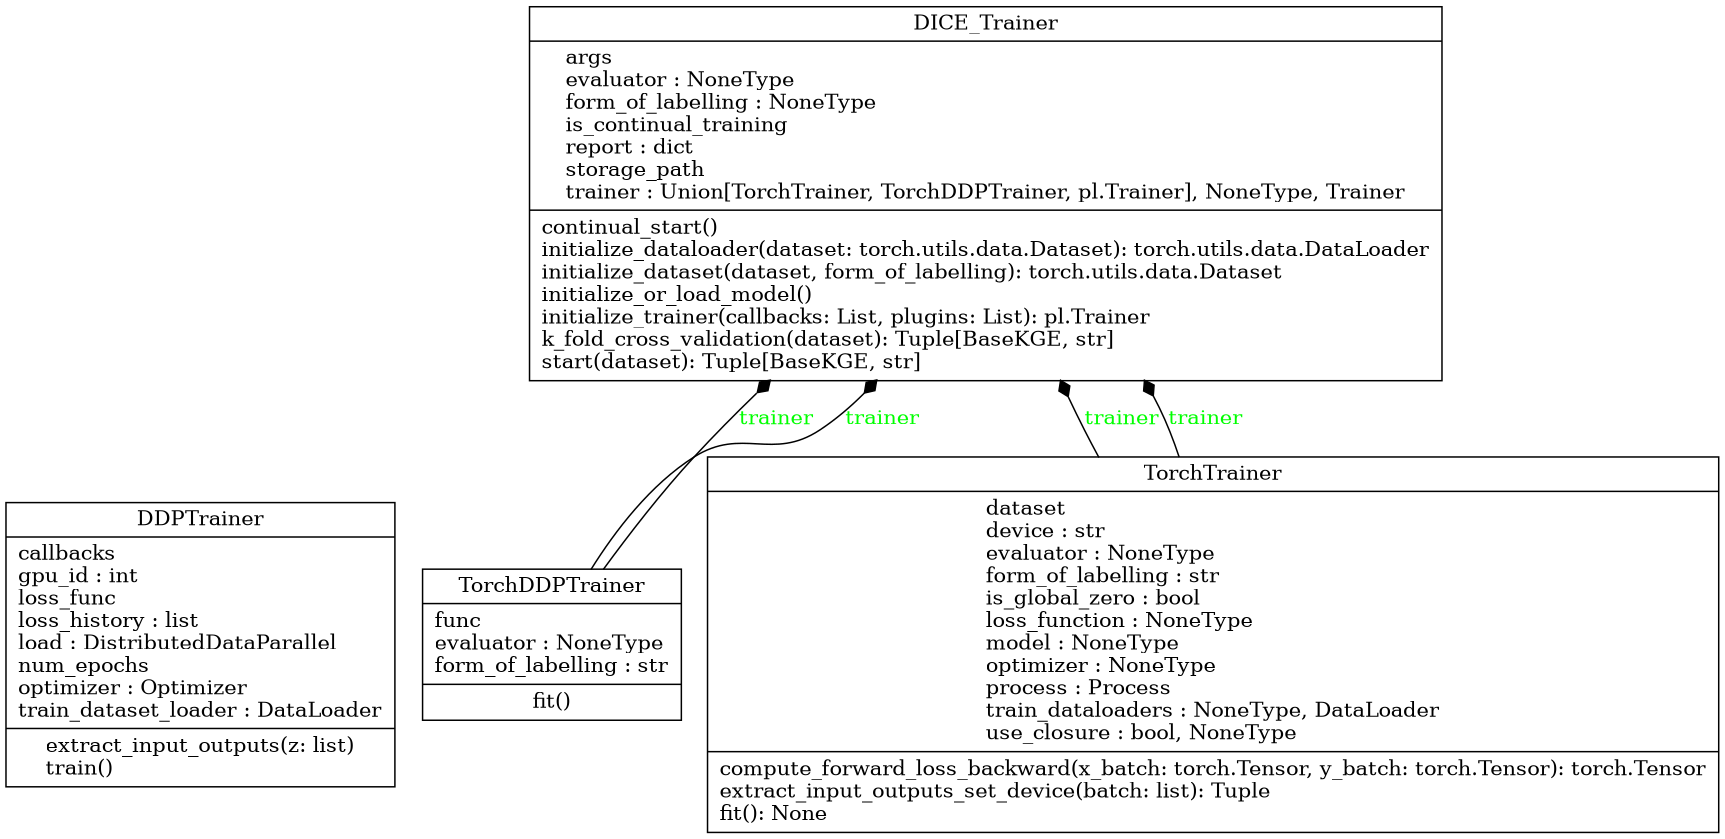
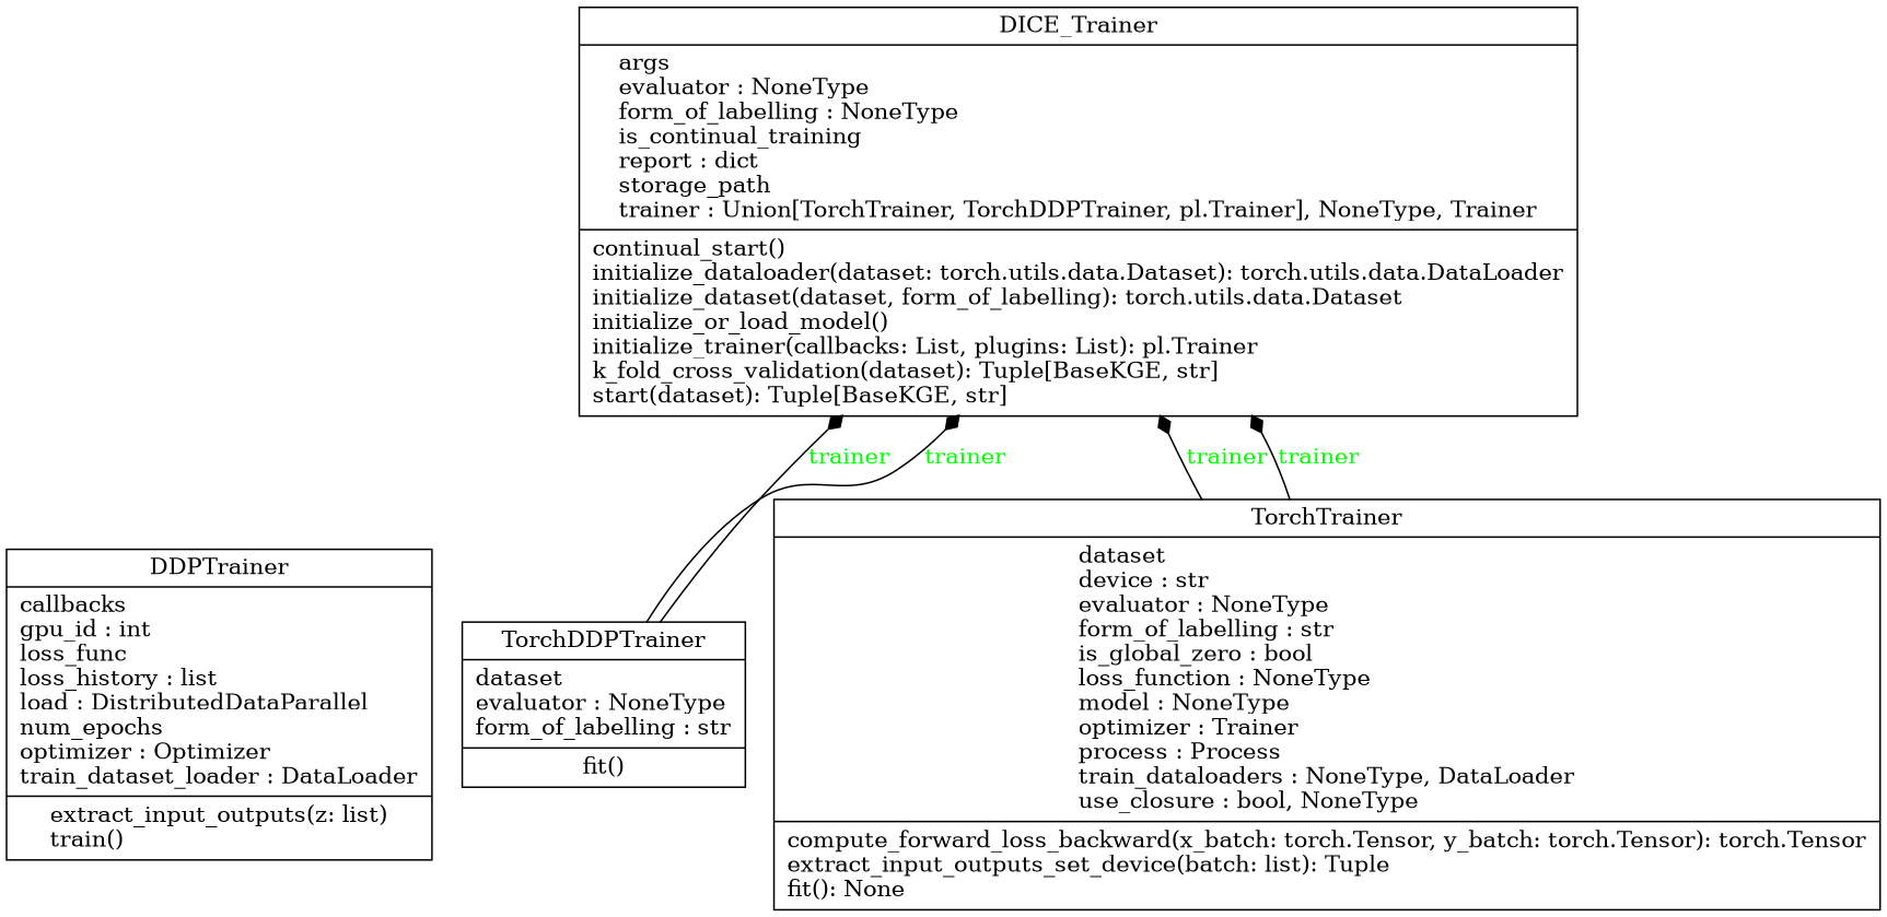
  digraph {
    rankdir=BT
    node [color=black fontcolor=black shape=record style=solid]
    edge [arrowhead=diamond arrowtail=none fontcolor=green style=solid]
    n1 [label=<{DDPTrainer|callbacks<br ALIGN="LEFT"/>gpu_id : int<br ALIGN="LEFT"/>loss_func<br ALIGN="LEFT"/>loss_history : list<br ALIGN="LEFT"/>load : DistributedDataParallel<br ALIGN="LEFT"/>num_epochs<br ALIGN="LEFT"/>optimizer : Optimizer<br ALIGN="LEFT"/>train_dataset_loader : DataLoader<br ALIGN="LEFT"/>|extract_input_outputs(z: list)<br ALIGN="LEFT"/>train()<br ALIGN="LEFT"/>}>]
    n2 [label=<{DICE_Trainer|args<br ALIGN="LEFT"/>evaluator : NoneType<br ALIGN="LEFT"/>form_of_labelling : NoneType<br ALIGN="LEFT"/>is_continual_training<br ALIGN="LEFT"/>report : dict<br ALIGN="LEFT"/>storage_path<br ALIGN="LEFT"/>trainer : Union[TorchTrainer, TorchDDPTrainer, pl.Trainer], NoneType, Trainer<br ALIGN="LEFT"/>|continual_start()<br ALIGN="LEFT"/>initialize_dataloader(dataset: torch.utils.data.Dataset): torch.utils.data.DataLoader<br ALIGN="LEFT"/>initialize_dataset(dataset, form_of_labelling): torch.utils.data.Dataset<br ALIGN="LEFT"/>initialize_or_load_model()<br ALIGN="LEFT"/>initialize_trainer(callbacks: List, plugins: List): pl.Trainer<br ALIGN="LEFT"/>k_fold_cross_validation(dataset): Tuple[BaseKGE, str]<br ALIGN="LEFT"/>start(dataset): Tuple[BaseKGE, str]<br ALIGN="LEFT"/>}>]
-   n3 [label=<{TorchDDPTrainer|func<br ALIGN="LEFT"/>evaluator : NoneType<br ALIGN="LEFT"/>form_of_labelling : str<br ALIGN="LEFT"/>|fit()<br ALIGN="LEFT"/>}>]
-   n4 [label=<{TorchTrainer|dataset<br ALIGN="LEFT"/>device : str<br ALIGN="LEFT"/>evaluator : NoneType<br ALIGN="LEFT"/>form_of_labelling : str<br ALIGN="LEFT"/>is_global_zero : bool<br ALIGN="LEFT"/>loss_function : NoneType<br ALIGN="LEFT"/>model : NoneType<br ALIGN="LEFT"/>optimizer : NoneType<br ALIGN="LEFT"/>process : Process<br ALIGN="LEFT"/>train_dataloaders : NoneType, DataLoader<br ALIGN="LEFT"/>use_closure : bool, NoneType<br ALIGN="LEFT"/>|compute_forward_loss_backward(x_batch: torch.Tensor, y_batch: torch.Tensor): torch.Tensor<br ALIGN="LEFT"/>extract_input_outputs_set_device(batch: list): Tuple<br ALIGN="LEFT"/>fit(): None<br ALIGN="LEFT"/>}>]
+   n3 [label=<{TorchDDPTrainer|dataset<br ALIGN="LEFT"/>evaluator : NoneType<br ALIGN="LEFT"/>form_of_labelling : str<br ALIGN="LEFT"/>|fit()<br ALIGN="LEFT"/>}>]
+   n4 [label=<{TorchTrainer|dataset<br ALIGN="LEFT"/>device : str<br ALIGN="LEFT"/>evaluator : NoneType<br ALIGN="LEFT"/>form_of_labelling : str<br ALIGN="LEFT"/>is_global_zero : bool<br ALIGN="LEFT"/>loss_function : NoneType<br ALIGN="LEFT"/>model : NoneType<br ALIGN="LEFT"/>optimizer : Trainer<br ALIGN="LEFT"/>process : Process<br ALIGN="LEFT"/>train_dataloaders : NoneType, DataLoader<br ALIGN="LEFT"/>use_closure : bool, NoneType<br ALIGN="LEFT"/>|compute_forward_loss_backward(x_batch: torch.Tensor, y_batch: torch.Tensor): torch.Tensor<br ALIGN="LEFT"/>extract_input_outputs_set_device(batch: list): Tuple<br ALIGN="LEFT"/>fit(): None<br ALIGN="LEFT"/>}>]
    n3 -> n2 [label=trainer]
    n3 -> n2 [label=trainer]
    n4 -> n2 [label=trainer]
    n4 -> n2 [label=trainer]
  }
